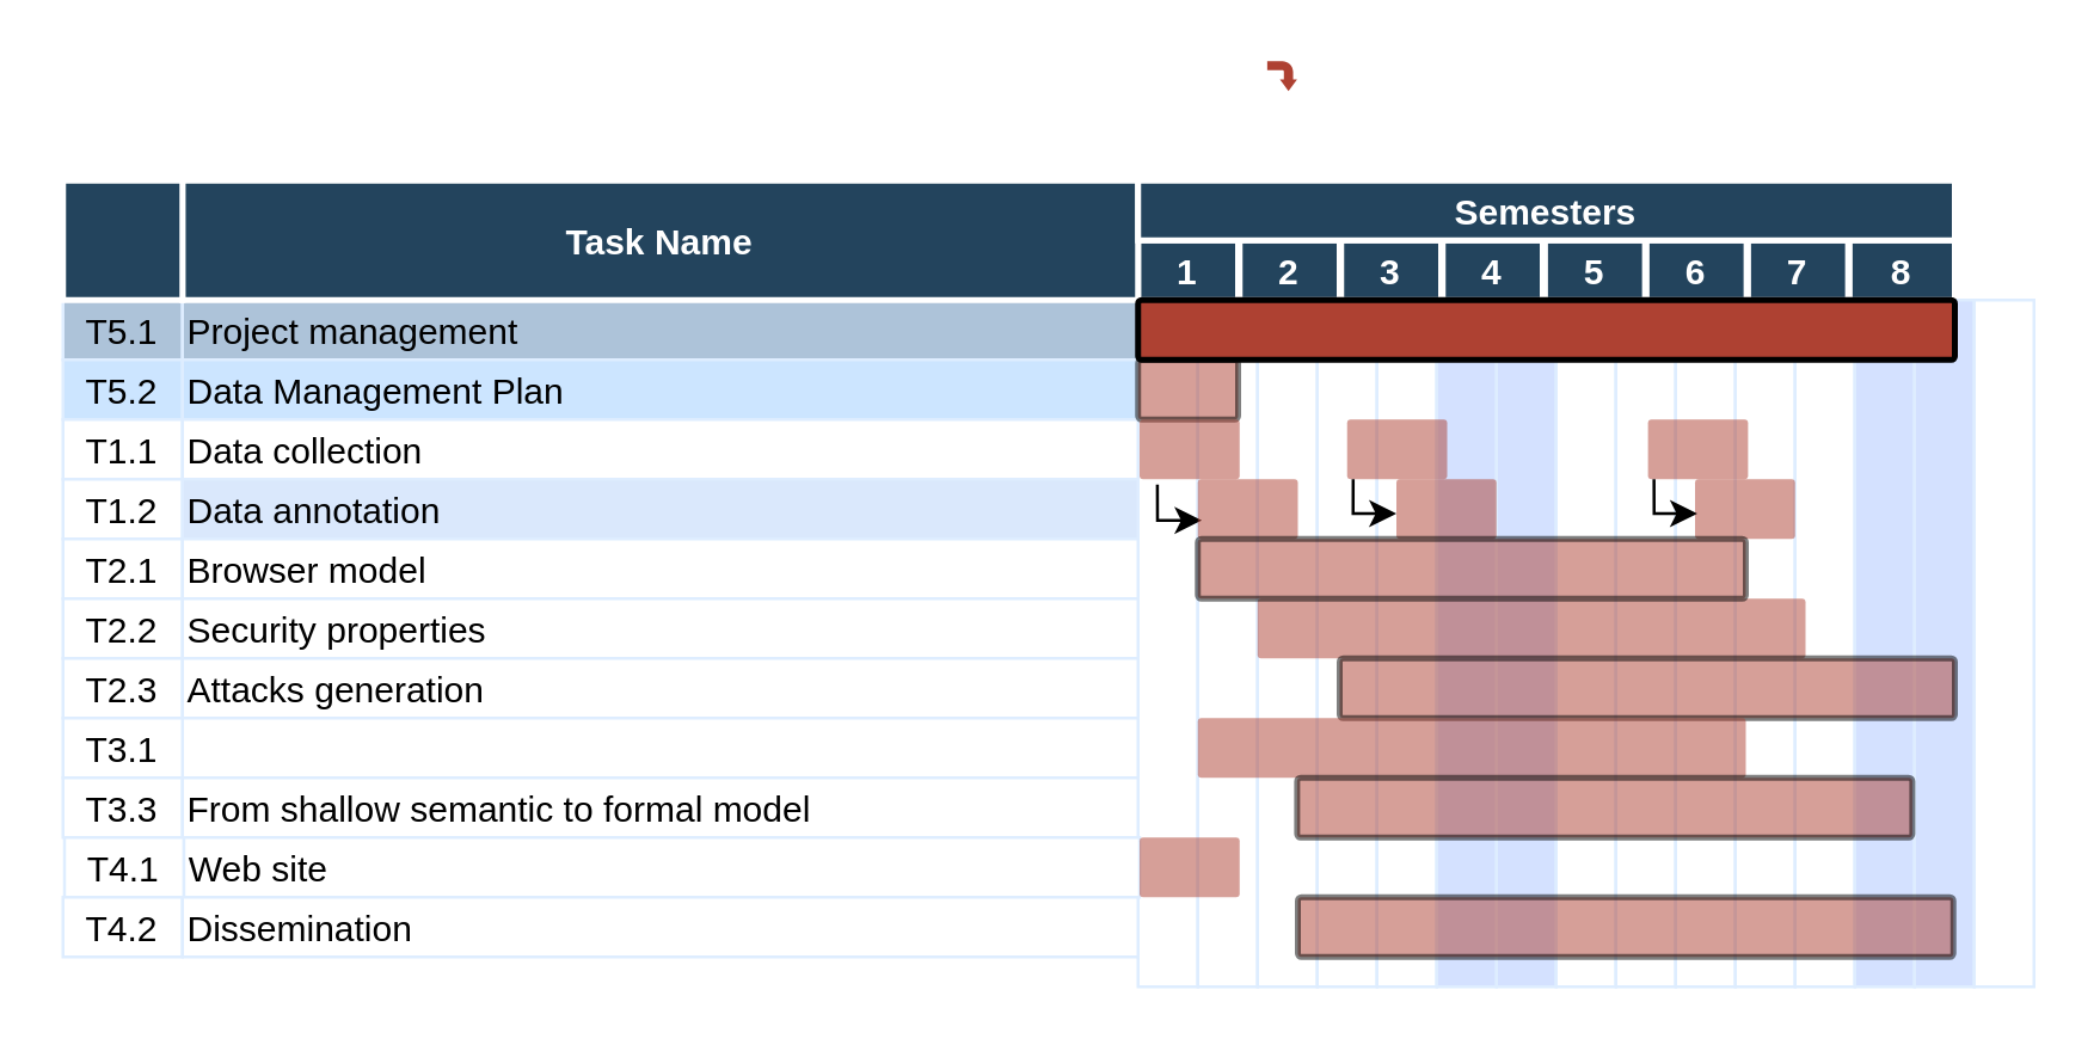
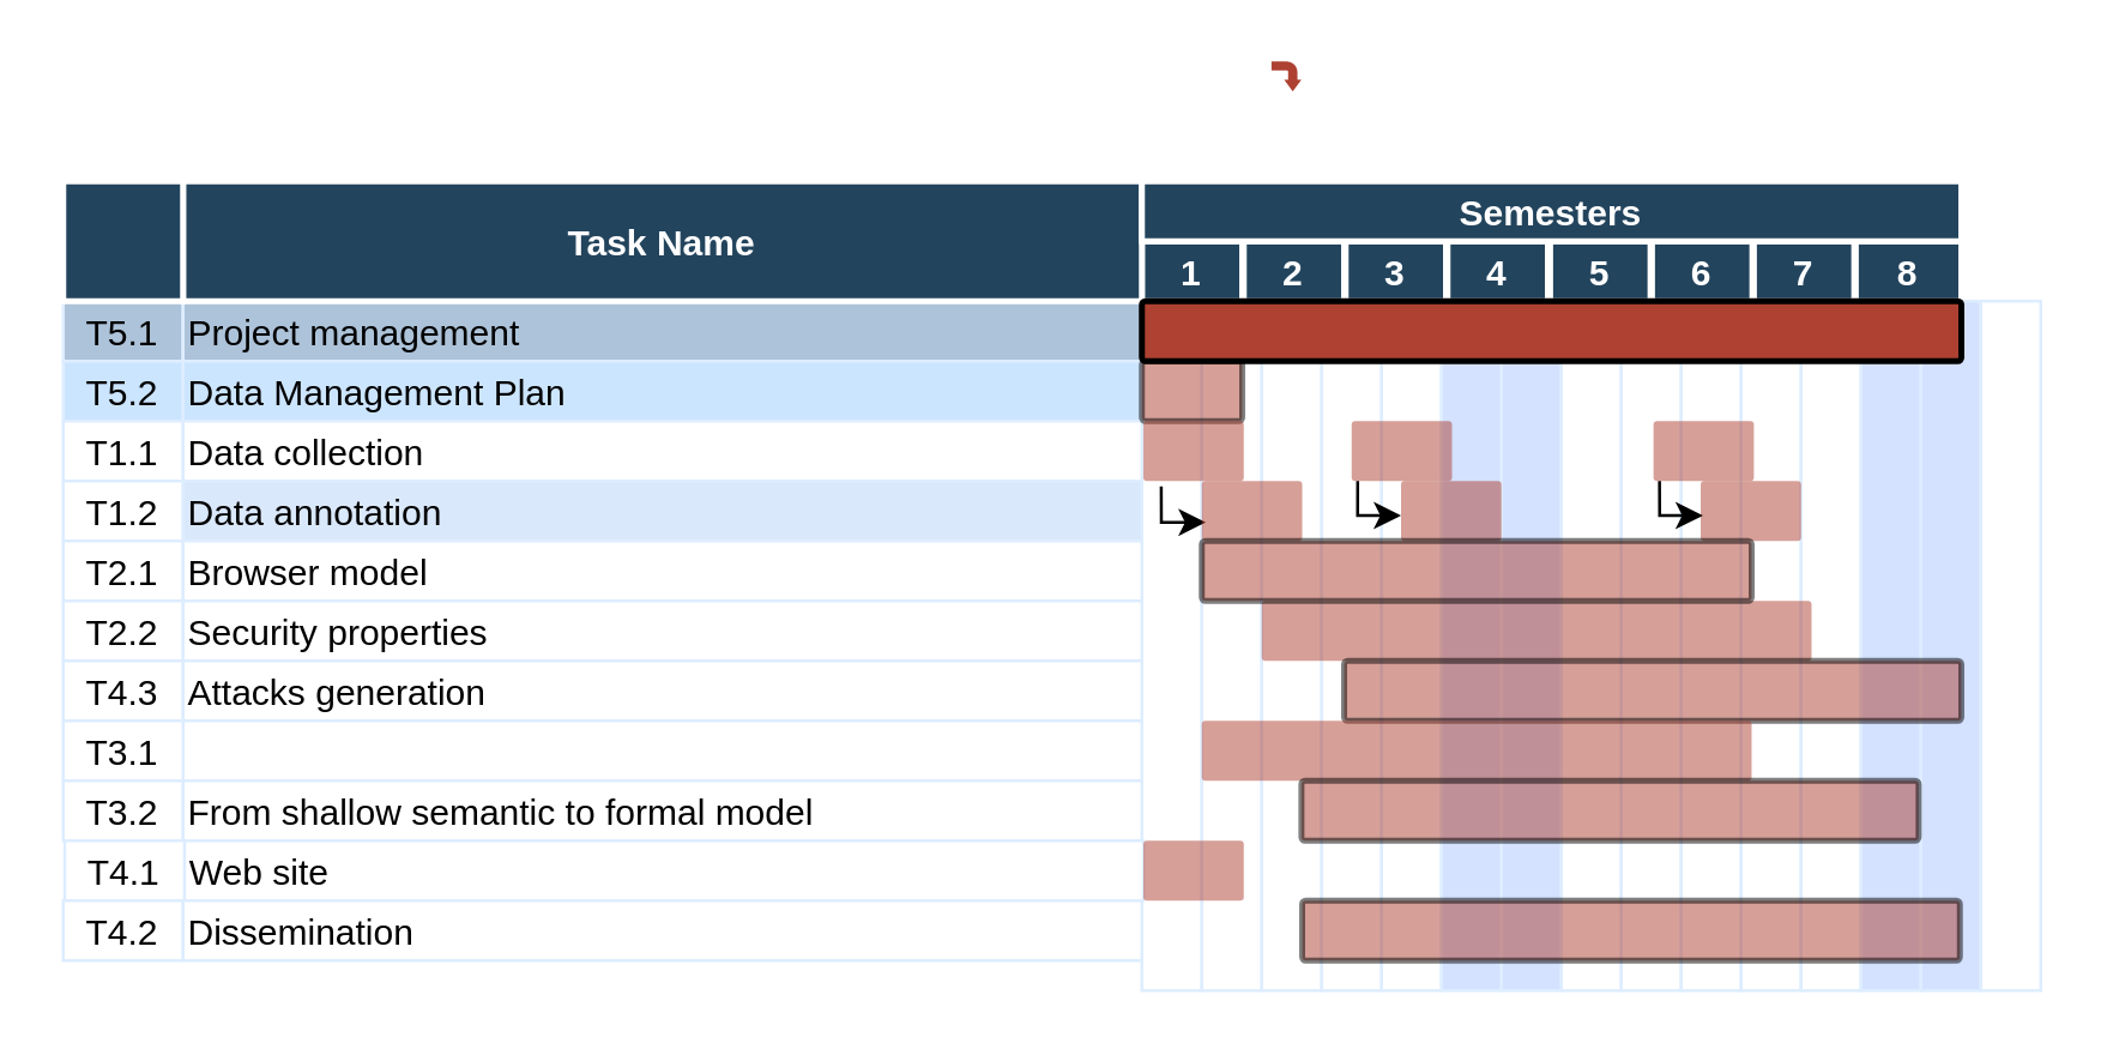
  <mxCell id="0" />
  <mxCell id="1" parent="0" />
  <mxCell id="2" value="1" style="fillColor=#23445D;strokeColor=#FFFFFF;strokeWidth=2;fontColor=#FFFFFF;fontStyle=1" vertex="1" parent="1"><mxGeometry x="380.5" y="80" width="33.5" height="20" as="geometry" /></mxCell>
  <mxCell id="3" value="6" style="fillColor=#23445D;strokeColor=#FFFFFF;strokeWidth=2;fontColor=#FFFFFF;fontStyle=1" vertex="1" parent="1"><mxGeometry x="550.75" y="80" width="33.5" height="20" as="geometry" /></mxCell>
  <mxCell id="4" value="5" style="fillColor=#23445D;strokeColor=#FFFFFF;strokeWidth=2;fontColor=#FFFFFF;fontStyle=1" vertex="1" parent="1"><mxGeometry x="516.75" y="80" width="33.5" height="20" as="geometry" /></mxCell>
  <mxCell id="5" value="8" style="fillColor=#23445D;strokeColor=#FFFFFF;strokeWidth=2;fontColor=#FFFFFF;fontStyle=1" vertex="1" parent="1"><mxGeometry x="618.75" y="80" width="35.25" height="20" as="geometry" /></mxCell>
  <mxCell id="6" value="7" style="fillColor=#23445D;strokeColor=#FFFFFF;strokeWidth=2;fontColor=#FFFFFF;fontStyle=1" vertex="1" parent="1"><mxGeometry x="584.75" y="80" width="33.5" height="20" as="geometry" /></mxCell>
  <mxCell id="7" value="2" style="fillColor=#23445D;strokeColor=#FFFFFF;strokeWidth=2;fontColor=#FFFFFF;fontStyle=1" vertex="1" parent="1"><mxGeometry x="414.5" y="80" width="33.5" height="20" as="geometry" /></mxCell>
  <mxCell id="8" value="4" style="fillColor=#23445D;strokeColor=#FFFFFF;strokeWidth=2;fontColor=#FFFFFF;fontStyle=1" vertex="1" parent="1"><mxGeometry x="482.5" y="80" width="33.5" height="20" as="geometry" /></mxCell>
  <mxCell id="9" value="3" style="fillColor=#23445D;strokeColor=#FFFFFF;strokeWidth=2;fontColor=#FFFFFF;fontStyle=1" vertex="1" parent="1"><mxGeometry x="448.5" y="80" width="33.5" height="20" as="geometry" /></mxCell>
  <mxCell id="10" value="T5.1" style="strokeColor=#DEEDFF;fillColor=#ADC3D9" parent="1" vertex="1"><mxGeometry x="20.5" y="100" width="40" height="20" as="geometry" /></mxCell>
  <mxCell id="11" value="Project management" style="align=left;strokeColor=#DEEDFF;fillColor=#ADC3D9" parent="1" vertex="1"><mxGeometry x="60.5" y="100" width="320" height="20" as="geometry" /></mxCell>
  <mxCell id="12" value="" style="strokeColor=#DEEDFF" parent="1" vertex="1"><mxGeometry x="380.5" y="100" width="20" height="230" as="geometry" /></mxCell>
  <mxCell id="13" value="T5.2" style="strokeColor=#DEEDFF;fillColor=#CCE5FF" parent="1" vertex="1"><mxGeometry x="20.5" y="120" width="40" height="20" as="geometry" /></mxCell>
  <mxCell id="14" value="Data Management Plan" style="align=left;strokeColor=#DEEDFF;fillColor=#CCE5FF" parent="1" vertex="1"><mxGeometry x="60.5" y="120" width="320.0" height="20" as="geometry" /></mxCell>
  <mxCell id="15" value="T1.1" style="strokeColor=#DEEDFF" parent="1" vertex="1"><mxGeometry x="20.5" y="140" width="40" height="20" as="geometry" /></mxCell>
  <mxCell id="16" value="Data collection" style="align=left;strokeColor=#DEEDFF" parent="1" vertex="1"><mxGeometry x="60.5" y="140" width="320.0" height="20.0" as="geometry" /></mxCell>
  <mxCell id="17" value="T1.2" style="strokeColor=#DEEDFF" parent="1" vertex="1"><mxGeometry x="20.5" y="160" width="40" height="20" as="geometry" /></mxCell>
  <mxCell id="18" value="Data annotation" style="align=left;strokeColor=#DEEDFF;fillColor=#dae8fc;" parent="1" vertex="1"><mxGeometry x="60.5" y="160" width="320" height="20" as="geometry" /></mxCell>
  <mxCell id="19" value="T2.1" style="strokeColor=#DEEDFF" parent="1" vertex="1"><mxGeometry x="20.5" y="180" width="40" height="20" as="geometry" /></mxCell>
  <mxCell id="20" value="Browser model" style="align=left;strokeColor=#DEEDFF" parent="1" vertex="1"><mxGeometry x="60.5" y="180" width="320.0" height="20" as="geometry" /></mxCell>
  <mxCell id="21" value="T2.2" style="strokeColor=#DEEDFF" parent="1" vertex="1"><mxGeometry x="20.5" y="200" width="40" height="20" as="geometry" /></mxCell>
  <mxCell id="22" value="Security properties" style="align=left;strokeColor=#DEEDFF" parent="1" vertex="1"><mxGeometry x="60.5" y="200" width="320.0" height="20" as="geometry" /></mxCell>
- <mxCell id="23" value="T2.3" style="strokeColor=#DEEDFF" parent="1" vertex="1"><mxGeometry x="20.5" y="220" width="40" height="20" as="geometry" /></mxCell>
+ <mxCell id="23" value="T4.3" style="strokeColor=#DEEDFF" parent="1" vertex="1"><mxGeometry x="20.5" y="220" width="40" height="20" as="geometry" /></mxCell>
  <mxCell id="24" value="Attacks generation" style="align=left;strokeColor=#DEEDFF" parent="1" vertex="1"><mxGeometry x="60.5" y="220" width="320.0" height="20" as="geometry" /></mxCell>
  <mxCell id="25" value="T3.1" style="strokeColor=#DEEDFF" parent="1" vertex="1"><mxGeometry x="20.5" y="240" width="40" height="20" as="geometry" /></mxCell>
  <mxCell id="26" value="" style="strokeColor=#DEEDFF" parent="1" vertex="1"><mxGeometry x="400.5" y="100" width="20" height="230" as="geometry" /></mxCell>
  <mxCell id="27" value="" style="strokeColor=#DEEDFF" parent="1" vertex="1"><mxGeometry x="420.5" y="100" width="20" height="230" as="geometry" /></mxCell>
  <mxCell id="28" value="" style="strokeColor=#DEEDFF" parent="1" vertex="1"><mxGeometry x="440.5" y="100" width="20" height="230" as="geometry" /></mxCell>
  <mxCell id="29" value="" style="strokeColor=#DEEDFF" parent="1" vertex="1"><mxGeometry x="460.5" y="100" width="20" height="230" as="geometry" /></mxCell>
  <mxCell id="30" value="" style="strokeColor=#DEEDFF;fillColor=#D4E1FF" parent="1" vertex="1"><mxGeometry x="480.5" y="100" width="20" height="230" as="geometry" /></mxCell>
  <mxCell id="31" value="" style="strokeColor=#DEEDFF;fillColor=#D4E1FF" parent="1" vertex="1"><mxGeometry x="500.5" y="100" width="20" height="230" as="geometry" /></mxCell>
  <mxCell id="32" value="" style="strokeColor=#DEEDFF" parent="1" vertex="1"><mxGeometry x="520.5" y="100" width="20" height="230" as="geometry" /></mxCell>
  <mxCell id="33" value="" style="strokeColor=#DEEDFF" parent="1" vertex="1"><mxGeometry x="540.5" y="100" width="20" height="230" as="geometry" /></mxCell>
  <mxCell id="34" value="" style="strokeColor=#DEEDFF" parent="1" vertex="1"><mxGeometry x="560.5" y="100" width="20" height="230" as="geometry" /></mxCell>
  <mxCell id="35" value="" style="strokeColor=#DEEDFF" parent="1" vertex="1"><mxGeometry x="580.5" y="100" width="20" height="230" as="geometry" /></mxCell>
  <mxCell id="36" value="" style="strokeColor=#DEEDFF" parent="1" vertex="1"><mxGeometry x="600.5" y="100" width="20" height="230" as="geometry" /></mxCell>
  <mxCell id="37" value="" style="strokeColor=#DEEDFF;fillColor=#D4E1FF" parent="1" vertex="1"><mxGeometry x="620.5" y="100" width="20" height="230" as="geometry" /></mxCell>
  <mxCell id="38" value="" style="strokeColor=#DEEDFF;fillColor=#D4E1FF" parent="1" vertex="1"><mxGeometry x="640.5" y="100" width="20" height="230" as="geometry" /></mxCell>
  <mxCell id="39" value="" style="strokeColor=#DEEDFF" parent="1" vertex="1"><mxGeometry x="660.5" y="100" width="20" height="230" as="geometry" /></mxCell>
  <mxCell id="40" value="Task Name" style="fillColor=#23445D;strokeColor=#FFFFFF;strokeWidth=2;fontColor=#FFFFFF;fontStyle=1" parent="1" vertex="1"><mxGeometry x="60.5" y="60" width="320" height="40" as="geometry" /></mxCell>
  <mxCell id="41" value="" style="fillColor=#23445D;strokeColor=#FFFFFF;strokeWidth=2;fontColor=#FFFFFF;fontStyle=1" parent="1" vertex="1"><mxGeometry x="20.5" y="60" width="40" height="40" as="geometry" /></mxCell>
  <mxCell id="42" value="Semesters" style="fillColor=#23445D;strokeColor=#FFFFFF;strokeWidth=2;fontColor=#FFFFFF;fontStyle=1" parent="1" vertex="1"><mxGeometry x="380.5" y="60" width="273.5" height="20" as="geometry" /></mxCell>
  <mxCell id="43" value="" style="shape=mxgraph.flowchart.process;fillColor=#AE4132;strokeColor=#000000;strokeWidth=2;opacity=50" parent="1" vertex="1"><mxGeometry x="380.5" y="120" width="33.5" height="20" as="geometry" /></mxCell>
  <mxCell id="44" value="" style="edgeStyle=orthogonalEdgeStyle;rounded=0;orthogonalLoop=1;jettySize=auto;html=1;entryX=0.04;entryY=0.69;entryDx=0;entryDy=0;entryPerimeter=0;exitX=0.178;exitY=1.09;exitDx=0;exitDy=0;exitPerimeter=0;" edge="1" parent="1" source="45" target="50"><mxGeometry relative="1" as="geometry"><Array as="points"><mxPoint x="387" y="174" /></Array></mxGeometry></mxCell>
  <mxCell id="45" value="" style="shape=mxgraph.flowchart.process;fillColor=#AE4132;strokeColor=none;strokeWidth=2;opacity=50" parent="1" vertex="1"><mxGeometry x="381" y="140" width="33.5" height="20" as="geometry" /></mxCell>
  <mxCell id="46" value="" style="shape=mxgraph.arrows.bent_right_arrow;fillColor=#AE4132;strokeColor=none;strokeWidth=2;direction=south" parent="1" vertex="1"><mxGeometry x="423.75" y="20" width="10.0" height="10.0" as="geometry" /></mxCell>
  <mxCell id="47" value="" style="shape=mxgraph.flowchart.process;fillColor=#AE4132;strokeColor=#000000;strokeWidth=2;opacity=100" parent="1" vertex="1"><mxGeometry x="380.5" y="100" width="273.5" height="20" as="geometry" /></mxCell>
  <mxCell id="48" value="" style="shape=mxgraph.flowchart.process;fillColor=#AE4132;strokeColor=none;strokeWidth=2;opacity=50" vertex="1" parent="1"><mxGeometry x="450.5" y="140" width="33.5" height="20" as="geometry" /></mxCell>
  <mxCell id="49" value="" style="shape=mxgraph.flowchart.process;fillColor=#AE4132;strokeColor=none;strokeWidth=2;opacity=50" vertex="1" parent="1"><mxGeometry x="551.25" y="140" width="33.5" height="20" as="geometry" /></mxCell>
  <mxCell id="50" value="" style="shape=mxgraph.flowchart.process;fillColor=#AE4132;strokeColor=none;strokeWidth=2;opacity=50" vertex="1" parent="1"><mxGeometry x="400.5" y="160" width="33.5" height="20" as="geometry" /></mxCell>
  <mxCell id="51" value="" style="shape=mxgraph.flowchart.process;fillColor=#AE4132;strokeColor=none;strokeWidth=2;opacity=50" vertex="1" parent="1"><mxGeometry x="467" y="160" width="33.5" height="20" as="geometry" /></mxCell>
  <mxCell id="52" value="" style="shape=mxgraph.flowchart.process;fillColor=#AE4132;strokeColor=none;strokeWidth=2;opacity=50" vertex="1" parent="1"><mxGeometry x="567" y="160" width="33.5" height="20" as="geometry" /></mxCell>
  <mxCell id="53" value="" style="edgeStyle=orthogonalEdgeStyle;rounded=0;orthogonalLoop=1;jettySize=auto;html=1;entryX=1.047;entryY=0.141;entryDx=0;entryDy=0;entryPerimeter=0;exitX=0.178;exitY=1.09;exitDx=0;exitDy=0;exitPerimeter=0;" edge="1" parent="1"><mxGeometry relative="1" as="geometry"><mxPoint x="452.523" y="160" as="sourcePoint" /><mxPoint x="467" y="171.52" as="targetPoint" /><Array as="points"><mxPoint x="452.56" y="171.2" /></Array></mxGeometry></mxCell>
  <mxCell id="54" value="" style="edgeStyle=orthogonalEdgeStyle;rounded=0;orthogonalLoop=1;jettySize=auto;html=1;entryX=1.047;entryY=0.141;entryDx=0;entryDy=0;entryPerimeter=0;exitX=0.178;exitY=1.09;exitDx=0;exitDy=0;exitPerimeter=0;" edge="1" parent="1"><mxGeometry relative="1" as="geometry"><mxPoint x="553.263" y="160" as="sourcePoint" /><mxPoint x="567.74" y="171.52" as="targetPoint" /><Array as="points"><mxPoint x="553.3" y="171.2" /></Array></mxGeometry></mxCell>
- <mxCell id="55" value="T3.3" style="strokeColor=#DEEDFF" vertex="1" parent="1"><mxGeometry x="20.5" y="260" width="40" height="20" as="geometry" /></mxCell>
+ <mxCell id="55" value="T3.2" style="strokeColor=#DEEDFF" vertex="1" parent="1"><mxGeometry x="20.5" y="260" width="40" height="20" as="geometry" /></mxCell>
  <mxCell id="56" value="From shallow semantic to formal model" style="align=left;strokeColor=#DEEDFF" vertex="1" parent="1"><mxGeometry x="60.5" y="260" width="320.0" height="20" as="geometry" /></mxCell>
  <mxCell id="57" value="T4.1" style="strokeColor=#DEEDFF" vertex="1" parent="1"><mxGeometry x="21" y="280" width="40" height="20" as="geometry" /></mxCell>
  <mxCell id="58" value="Web site" style="align=left;strokeColor=#DEEDFF" vertex="1" parent="1"><mxGeometry x="61" y="280" width="320.0" height="20" as="geometry" /></mxCell>
  <mxCell id="59" value="T4.2" style="strokeColor=#DEEDFF" vertex="1" parent="1"><mxGeometry x="20.5" y="300" width="40" height="20" as="geometry" /></mxCell>
  <mxCell id="60" value="Dissemination" style="align=left;strokeColor=#DEEDFF" vertex="1" parent="1"><mxGeometry x="60.5" y="300" width="320.0" height="20" as="geometry" /></mxCell>
  <mxCell id="61" value="" style="shape=mxgraph.flowchart.process;fillColor=#AE4132;strokeColor=none;strokeWidth=2;opacity=50" vertex="1" parent="1"><mxGeometry x="420.5" y="200" width="183.5" height="20" as="geometry" /></mxCell>
  <mxCell id="62" value="" style="shape=mxgraph.flowchart.process;fillColor=#AE4132;strokeColor=#000000;strokeWidth=2;opacity=50" vertex="1" parent="1"><mxGeometry x="400.5" y="180" width="183.5" height="20" as="geometry" /></mxCell>
  <mxCell id="63" value="" style="shape=mxgraph.flowchart.process;fillColor=#AE4132;strokeColor=#000000;strokeWidth=2;opacity=50" vertex="1" parent="1"><mxGeometry x="448" y="220" width="206" height="20" as="geometry" /></mxCell>
  <mxCell id="64" value="" style="shape=mxgraph.flowchart.process;fillColor=#AE4132;strokeColor=none;strokeWidth=2;opacity=50" vertex="1" parent="1"><mxGeometry x="400.5" y="240" width="183.5" height="20" as="geometry" /></mxCell>
  <mxCell id="65" value="" style="shape=mxgraph.flowchart.process;fillColor=#AE4132;strokeColor=#000000;strokeWidth=2;opacity=50" vertex="1" parent="1"><mxGeometry x="433.75" y="260" width="206" height="20" as="geometry" /></mxCell>
  <mxCell id="66" value="" style="shape=mxgraph.flowchart.process;fillColor=#AE4132;strokeColor=none;strokeWidth=2;opacity=50" vertex="1" parent="1"><mxGeometry x="381" y="280" width="33.5" height="20" as="geometry" /></mxCell>
  <mxCell id="67" value="" style="shape=mxgraph.flowchart.process;fillColor=#AE4132;strokeColor=#000000;strokeWidth=2;opacity=50" vertex="1" parent="1"><mxGeometry x="434" y="300" width="219.5" height="20" as="geometry" /></mxCell>
